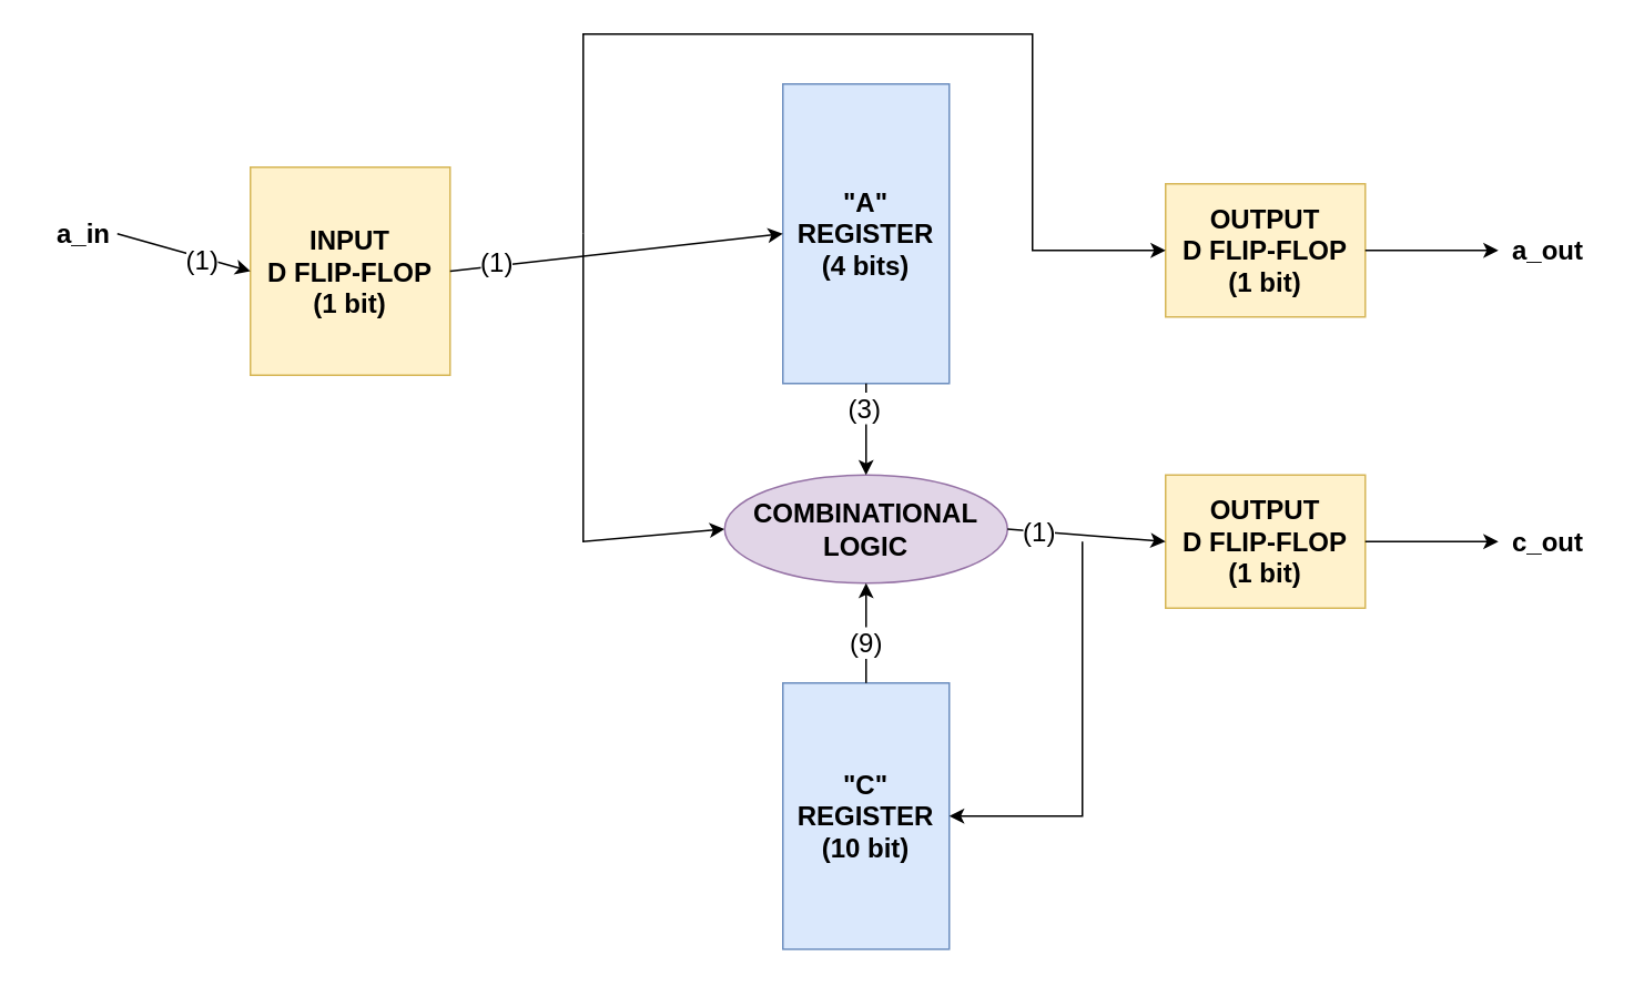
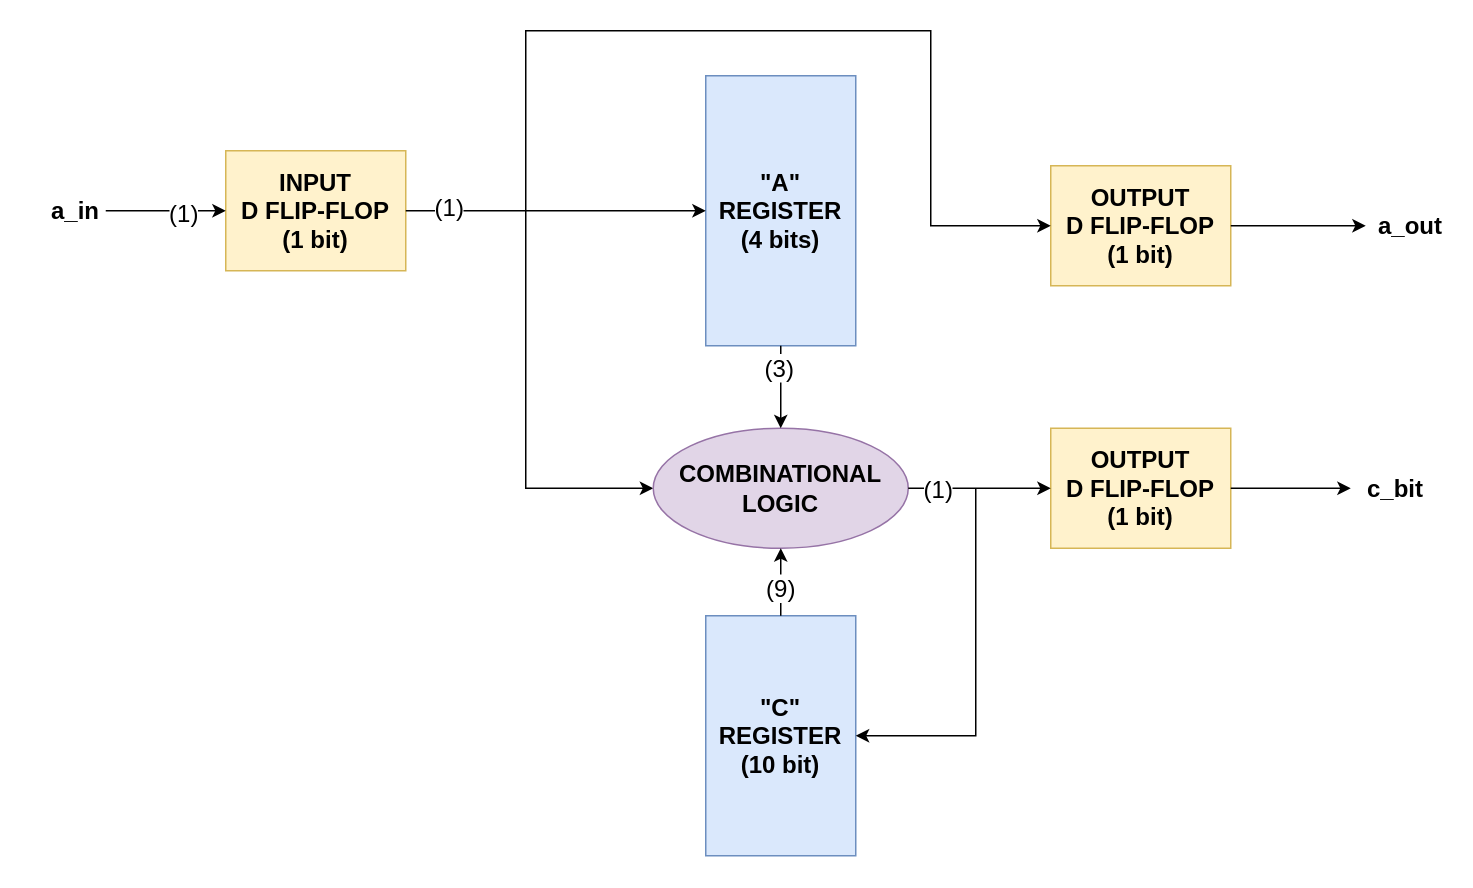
  <mxCell id="0" />
  <mxCell id="1" parent="0" />
- <mxCell id="2" value="&lt;span&gt;INPUT&lt;/span&gt;&lt;br&gt;&lt;span&gt;D FLIP-FLOP&lt;br&gt;(1 bit)&lt;/span&gt;" style="rounded=0;whiteSpace=wrap;html=1;fontSize=16;fillColor=#fff2cc;strokeColor=#d6b656;fontStyle=1" parent="1" vertex="1"><mxGeometry x="150" y="100" width="120" height="125" as="geometry" /></mxCell>
+ <mxCell id="2" value="&lt;span&gt;INPUT&lt;/span&gt;&lt;br&gt;&lt;span&gt;D FLIP-FLOP&lt;br&gt;(1 bit)&lt;/span&gt;" style="rounded=0;whiteSpace=wrap;html=1;fontSize=16;fillColor=#fff2cc;strokeColor=#d6b656;fontStyle=1" parent="1" vertex="1"><mxGeometry x="150" y="100" width="120" height="80" as="geometry" /></mxCell>
  <mxCell id="3" value="&quot;A&quot;&lt;br&gt;REGISTER&lt;br&gt;(4 bits)" style="rounded=0;whiteSpace=wrap;html=1;fontSize=16;fillColor=#dae8fc;strokeColor=#6c8ebf;fontStyle=1" parent="1" vertex="1"><mxGeometry x="470" y="50" width="100" height="180" as="geometry" /></mxCell>
  <mxCell id="4" value="&quot;C&quot;&lt;br&gt;REGISTER&lt;br&gt;(10 bit)" style="rounded=0;whiteSpace=wrap;html=1;fontSize=16;fillColor=#dae8fc;strokeColor=#6c8ebf;fontStyle=1" parent="1" vertex="1"><mxGeometry x="470" y="410" width="100" height="160" as="geometry" /></mxCell>
  <mxCell id="5" value="" style="endArrow=classic;html=1;rounded=0;fontSize=16;entryX=0;entryY=0.5;entryDx=0;entryDy=0;" parent="1" target="2" edge="1"><mxGeometry width="50" height="50" relative="1" as="geometry"><mxPoint x="70" y="140" as="sourcePoint" /><mxPoint x="480" y="220" as="targetPoint" /></mxGeometry></mxCell>
  <mxCell id="6" value="(1)" style="edgeLabel;html=1;align=center;verticalAlign=middle;resizable=0;points=[];fontSize=16;" parent="5" vertex="1" connectable="0"><mxGeometry x="0.286" y="-1" relative="1" as="geometry"><mxPoint as="offset" /></mxGeometry></mxCell>
  <mxCell id="7" value="a_in" style="text;html=1;strokeColor=none;fillColor=none;align=center;verticalAlign=middle;whiteSpace=wrap;rounded=0;fontSize=16;fontStyle=1" parent="1" vertex="1"><mxGeometry x="20" y="125" width="60" height="30" as="geometry" /></mxCell>
  <mxCell id="8" value="" style="endArrow=classic;html=1;rounded=0;fontSize=16;exitX=1;exitY=0.5;exitDx=0;exitDy=0;entryX=0;entryY=0.5;entryDx=0;entryDy=0;" parent="1" source="2" target="3" edge="1"><mxGeometry width="50" height="50" relative="1" as="geometry"><mxPoint x="430" y="270" as="sourcePoint" /><mxPoint x="480" y="220" as="targetPoint" /></mxGeometry></mxCell>
  <mxCell id="9" value="(1)" style="edgeLabel;html=1;align=center;verticalAlign=middle;resizable=0;points=[];fontSize=16;" parent="8" vertex="1" connectable="0"><mxGeometry x="-0.721" y="3" relative="1" as="geometry"><mxPoint as="offset" /></mxGeometry></mxCell>
  <mxCell id="10" value="&lt;span&gt;OUTPUT&lt;/span&gt;&lt;br&gt;&lt;span&gt;D FLIP-FLOP&lt;br&gt;(1 bit)&lt;/span&gt;" style="rounded=0;whiteSpace=wrap;html=1;fontSize=16;fillColor=#fff2cc;strokeColor=#d6b656;fontStyle=1" parent="1" vertex="1"><mxGeometry x="700" y="110" width="120" height="80" as="geometry" /></mxCell>
  <mxCell id="11" value="" style="endArrow=classic;html=1;rounded=0;fontSize=16;entryX=0;entryY=0.5;entryDx=0;entryDy=0;" parent="1" target="10" edge="1"><mxGeometry width="50" height="50" relative="1" as="geometry"><mxPoint x="350" y="140" as="sourcePoint" /><mxPoint x="480" y="220" as="targetPoint" /><Array as="points"><mxPoint x="350" y="20" /><mxPoint x="620" y="20" /><mxPoint x="620" y="150" /></Array></mxGeometry></mxCell>
  <mxCell id="12" value="" style="endArrow=classic;html=1;rounded=0;fontSize=16;entryX=0;entryY=0.5;entryDx=0;entryDy=0;" parent="1" target="13" edge="1"><mxGeometry width="50" height="50" relative="1" as="geometry"><mxPoint x="350" y="140" as="sourcePoint" /><mxPoint x="460" y="310" as="targetPoint" /><Array as="points"><mxPoint x="350" y="325" /></Array></mxGeometry></mxCell>
- <mxCell id="13" value="COMBINATIONAL&lt;br&gt;LOGIC" style="ellipse;whiteSpace=wrap;html=1;fontSize=16;fillColor=#e1d5e7;strokeColor=#9673a6;fontStyle=1" parent="1" vertex="1"><mxGeometry x="435" y="285" width="170" height="65" as="geometry" /></mxCell>
+ <mxCell id="13" value="COMBINATIONAL&lt;br&gt;LOGIC" style="ellipse;whiteSpace=wrap;html=1;fontSize=16;fillColor=#e1d5e7;strokeColor=#9673a6;fontStyle=1" parent="1" vertex="1"><mxGeometry x="435" y="285" width="170" height="80" as="geometry" /></mxCell>
  <mxCell id="14" value="" style="endArrow=classic;html=1;rounded=0;fontSize=16;exitX=0.5;exitY=1;exitDx=0;exitDy=0;entryX=0.5;entryY=0;entryDx=0;entryDy=0;exitPerimeter=0;" parent="1" source="3" target="13" edge="1"><mxGeometry width="50" height="50" relative="1" as="geometry"><mxPoint x="430" y="260" as="sourcePoint" /><mxPoint x="480" y="210" as="targetPoint" /></mxGeometry></mxCell>
  <mxCell id="15" value="(3)" style="edgeLabel;html=1;align=center;verticalAlign=middle;resizable=0;points=[];fontSize=16;" parent="14" vertex="1" connectable="0"><mxGeometry x="-0.477" y="-2" relative="1" as="geometry"><mxPoint as="offset" /></mxGeometry></mxCell>
  <mxCell id="16" value="&lt;span&gt;OUTPUT&lt;/span&gt;&lt;br&gt;&lt;span&gt;D FLIP-FLOP&lt;br&gt;(1 bit)&lt;/span&gt;" style="rounded=0;whiteSpace=wrap;html=1;fontSize=16;fillColor=#fff2cc;strokeColor=#d6b656;fontStyle=1" parent="1" vertex="1"><mxGeometry x="700" y="285" width="120" height="80" as="geometry" /></mxCell>
  <mxCell id="17" value="" style="endArrow=classic;html=1;rounded=0;fontSize=16;exitX=0.5;exitY=0;exitDx=0;exitDy=0;entryX=0.5;entryY=1;entryDx=0;entryDy=0;" parent="1" source="4" target="13" edge="1"><mxGeometry width="50" height="50" relative="1" as="geometry"><mxPoint x="430" y="260" as="sourcePoint" /><mxPoint x="480" y="210" as="targetPoint" /></mxGeometry></mxCell>
  <mxCell id="18" value="(9)" style="edgeLabel;html=1;align=center;verticalAlign=middle;resizable=0;points=[];fontSize=16;" parent="17" vertex="1" connectable="0"><mxGeometry x="-0.168" y="1" relative="1" as="geometry"><mxPoint as="offset" /></mxGeometry></mxCell>
  <mxCell id="19" value="" style="endArrow=classic;html=1;rounded=0;fontSize=16;exitX=1;exitY=0.5;exitDx=0;exitDy=0;entryX=0;entryY=0.5;entryDx=0;entryDy=0;" parent="1" source="13" target="16" edge="1"><mxGeometry width="50" height="50" relative="1" as="geometry"><mxPoint x="430" y="260" as="sourcePoint" /><mxPoint x="480" y="210" as="targetPoint" /></mxGeometry></mxCell>
  <mxCell id="20" value="(1)" style="edgeLabel;html=1;align=center;verticalAlign=middle;resizable=0;points=[];fontSize=16;" parent="19" vertex="1" connectable="0"><mxGeometry x="-0.606" relative="1" as="geometry"><mxPoint as="offset" /></mxGeometry></mxCell>
  <mxCell id="21" value="" style="endArrow=classic;html=1;rounded=0;fontSize=16;entryX=1;entryY=0.5;entryDx=0;entryDy=0;" parent="1" target="4" edge="1"><mxGeometry width="50" height="50" relative="1" as="geometry"><mxPoint x="650" y="325" as="sourcePoint" /><mxPoint x="670" y="450" as="targetPoint" /><Array as="points"><mxPoint x="650" y="490" /></Array></mxGeometry></mxCell>
- <mxCell id="22" value="a_out" style="text;html=1;strokeColor=none;fillColor=none;align=center;verticalAlign=middle;whiteSpace=wrap;rounded=0;fontSize=16;fontStyle=1" parent="1" vertex="1"><mxGeometry x="900" y="135" width="60" height="30" as="geometry" /></mxCell>
- <mxCell id="23" value="c_out" style="text;html=1;strokeColor=none;fillColor=none;align=center;verticalAlign=middle;whiteSpace=wrap;rounded=0;fontSize=16;fontStyle=1" parent="1" vertex="1"><mxGeometry x="900" y="310" width="60" height="30" as="geometry" /></mxCell>
+ <mxCell id="22" value="a_out" style="text;html=1;strokeColor=none;fillColor=none;align=center;verticalAlign=middle;whiteSpace=wrap;rounded=0;fontSize=16;fontStyle=1" parent="1" vertex="1"><mxGeometry x="910" y="135" width="60" height="30" as="geometry" /></mxCell>
+ <mxCell id="23" value="c_bit" style="text;html=1;strokeColor=none;fillColor=none;align=center;verticalAlign=middle;whiteSpace=wrap;rounded=0;fontSize=16;fontStyle=1" parent="1" vertex="1"><mxGeometry x="900" y="310" width="60" height="30" as="geometry" /></mxCell>
  <mxCell id="24" value="" style="endArrow=classic;html=1;rounded=0;fontSize=16;exitX=1;exitY=0.5;exitDx=0;exitDy=0;entryX=0;entryY=0.5;entryDx=0;entryDy=0;" parent="1" source="10" target="22" edge="1"><mxGeometry width="50" height="50" relative="1" as="geometry"><mxPoint x="440" y="290" as="sourcePoint" /><mxPoint x="490" y="240" as="targetPoint" /></mxGeometry></mxCell>
  <mxCell id="25" value="" style="endArrow=classic;html=1;rounded=0;fontSize=16;exitX=1;exitY=0.5;exitDx=0;exitDy=0;entryX=0;entryY=0.5;entryDx=0;entryDy=0;" parent="1" source="16" target="23" edge="1"><mxGeometry width="50" height="50" relative="1" as="geometry"><mxPoint x="770" y="460" as="sourcePoint" /><mxPoint x="820" y="410" as="targetPoint" /></mxGeometry></mxCell>
